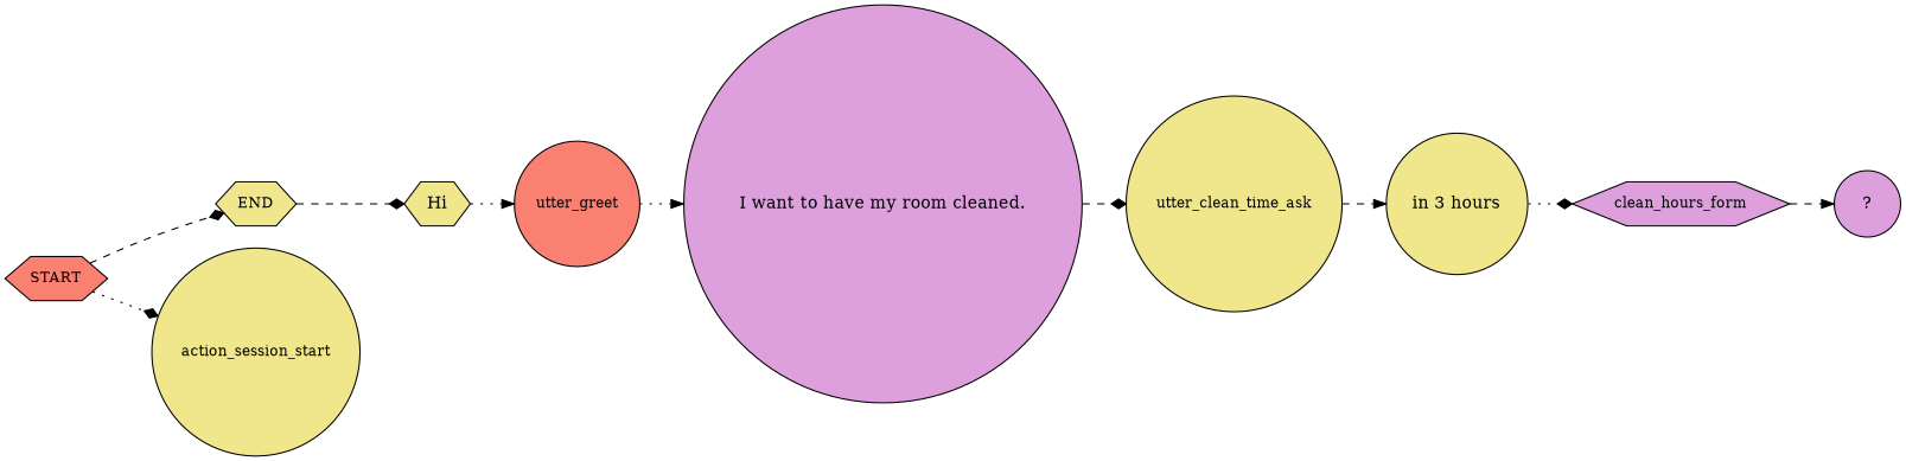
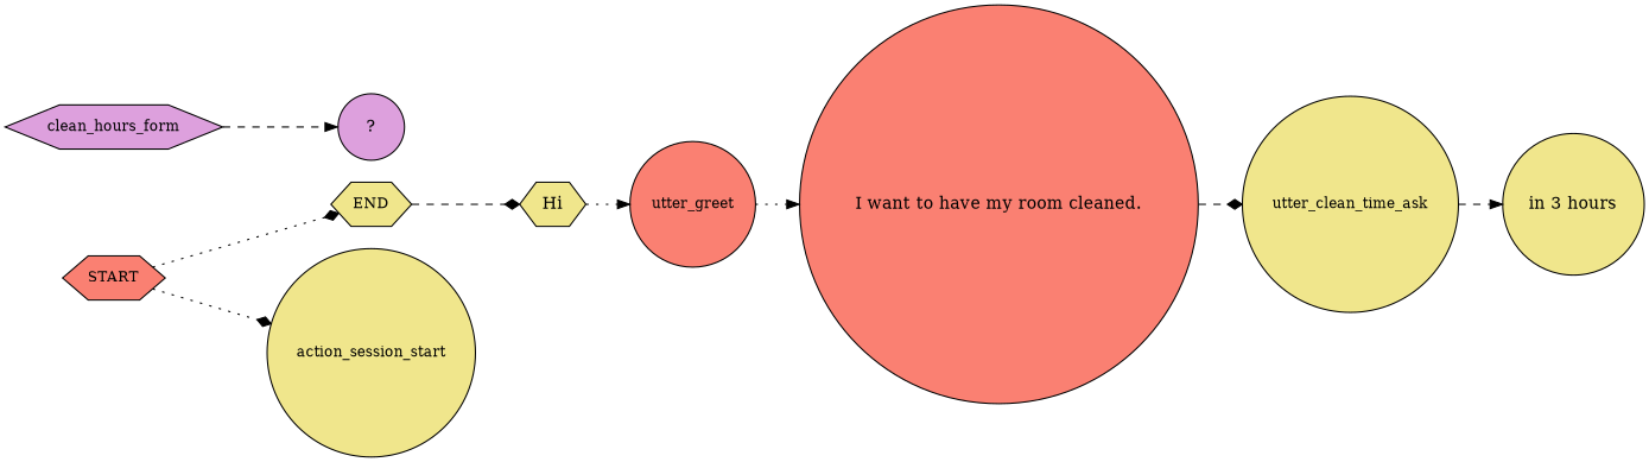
  digraph {
    rankdir=LR
    node [fillcolor=khaki fontsize=12 shape=circle style=filled]
    edge [arrowhead=diamond style=dashed]
    n1 [fillcolor=salmon label=START shape=hexagon]
    n2 [label=END shape=hexagon]
    n3 [label=action_session_start]
    n4 [label=Hi shape=hexagon fontsize=""]
    n5 [fillcolor=salmon label=utter_greet]
-   n6 [fillcolor=plum label="I want to have my room cleaned." fontsize=""]
+   n6 [fillcolor=salmon label="I want to have my room cleaned." fontsize=""]
    n7 [label=utter_clean_time_ask]
    n8 [label="in 3 hours" fontsize=""]
    n9 [fillcolor=plum label=clean_hours_form shape=hexagon]
    n10 [fillcolor=plum label="  ?  " fontsize=""]
-   n1 -> n2
+   n1 -> n2 [style=dotted]
    n1 -> n3 [style=dotted]
    n2 -> n4
    n4 -> n5 [arrowhead=normal style=dotted]
    n5 -> n6 [arrowhead=normal style=dotted]
    n6 -> n7
    n7 -> n8 [arrowhead=normal]
-   n8 -> n9 [style=dotted]
    n9 -> n10 [arrowhead=normal]
  }
